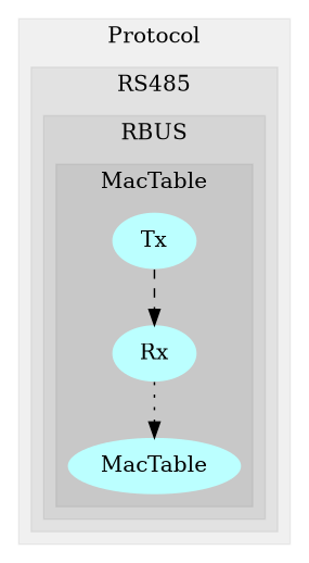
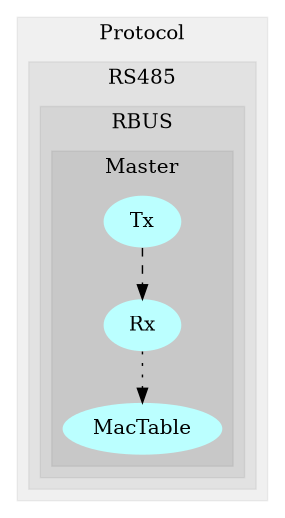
  digraph {
    node [fillcolor="#bbffff" penwidth=0 style=filled]
    n1 [label=Tx]
    n2 [label=Rx]
    n3 [label=MacTable]
    subgraph cluster_1 {
      color="#0000000F"
      label=Protocol
      style=filled
      subgraph cluster_2 {
        color="#0000000F"
        label=RS485
        style=filled
        subgraph cluster_3 {
          color="#0000000F"
          label=RBUS
          style=filled
          subgraph cluster_4 {
            color="#0000000F"
-           label=MacTable
+           label=Master
            style=filled
            n1
            n2
            n3
          }
        }
      }
    }
    n1 -> n2 [style=dashed]
    n2 -> n3 [style=dotted]
  }
